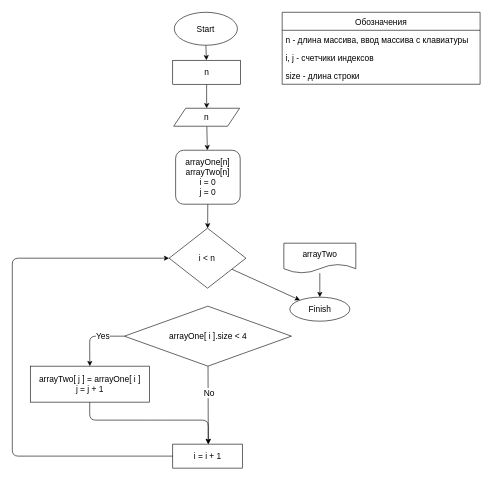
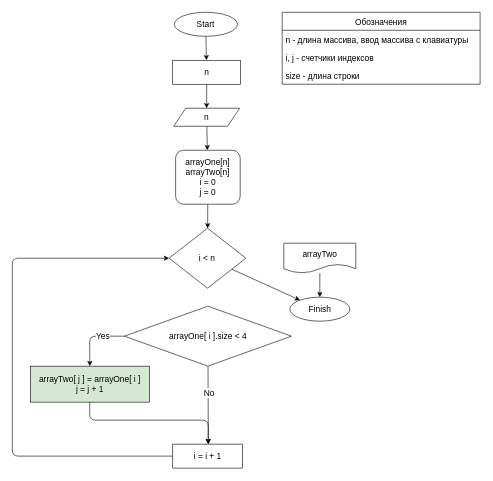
  <mxCell id="0" />
  <mxCell id="1" parent="0" />
  <mxCell id="2" value="" style="edgeStyle=none;html=1;fontSize=14;" edge="1" parent="1" source="3" target="27"><mxGeometry relative="1" as="geometry" /></mxCell>
- <mxCell id="3" value="Start" style="ellipse;whiteSpace=wrap;html=1;fontSize=14;" vertex="1" parent="1"><mxGeometry x="290.13" y="20" width="105.25" height="55" as="geometry" /></mxCell>
+ <mxCell id="3" value="Start" style="ellipse;whiteSpace=wrap;html=1;fontSize=14;" vertex="1" parent="1"><mxGeometry x="290.13" y="20" width="105.25" height="40" as="geometry" /></mxCell>
  <mxCell id="4" value="" style="edgeStyle=none;html=1;fontSize=14;" edge="1" parent="1" source="5" target="11"><mxGeometry relative="1" as="geometry" /></mxCell>
  <mxCell id="5" value="n" style="shape=parallelogram;perimeter=parallelogramPerimeter;whiteSpace=wrap;html=1;fixedSize=1;fontSize=14;" vertex="1" parent="1"><mxGeometry x="289.12" y="180" width="109.88" height="30" as="geometry" /></mxCell>
  <mxCell id="6" value="Обозначения" style="swimlane;fontStyle=0;childLayout=stackLayout;horizontal=1;startSize=30;horizontalStack=0;resizeParent=1;resizeParentMax=0;resizeLast=0;collapsible=1;marginBottom=0;fontSize=14;" vertex="1" parent="1"><mxGeometry x="470" y="20" width="330" height="120" as="geometry"><mxRectangle x="600" y="20" width="110" height="30" as="alternateBounds" /></mxGeometry></mxCell>
  <mxCell id="7" value="n - длина массива, ввод массива с клавиатуры" style="text;strokeColor=none;fillColor=none;align=left;verticalAlign=middle;spacingLeft=4;spacingRight=4;overflow=hidden;points=[[0,0.5],[1,0.5]];portConstraint=eastwest;rotatable=0;fontSize=14;" vertex="1" parent="6"><mxGeometry y="30" width="330" height="30" as="geometry" /></mxCell>
  <mxCell id="8" value="i, j - счетчики индексов" style="text;strokeColor=none;fillColor=none;align=left;verticalAlign=middle;spacingLeft=4;spacingRight=4;overflow=hidden;points=[[0,0.5],[1,0.5]];portConstraint=eastwest;rotatable=0;fontSize=14;" vertex="1" parent="6"><mxGeometry y="60" width="330" height="30" as="geometry" /></mxCell>
  <mxCell id="9" value="size - длина строки" style="text;strokeColor=none;fillColor=none;align=left;verticalAlign=middle;spacingLeft=4;spacingRight=4;overflow=hidden;points=[[0,0.5],[1,0.5]];portConstraint=eastwest;rotatable=0;fontSize=14;" vertex="1" parent="6"><mxGeometry y="90" width="330" height="30" as="geometry" /></mxCell>
  <mxCell id="10" value="" style="edgeStyle=none;html=1;fontSize=14;" edge="1" parent="1" source="11" target="13"><mxGeometry relative="1" as="geometry" /></mxCell>
  <mxCell id="11" value="arrayOne[n]&lt;br style=&quot;font-size: 14px;&quot;&gt;arrayTwo[n]&lt;br style=&quot;font-size: 14px;&quot;&gt;i = 0&lt;br style=&quot;font-size: 14px;&quot;&gt;j = 0" style="whiteSpace=wrap;html=1;fontSize=14;rounded=1;" vertex="1" parent="1"><mxGeometry x="292.31" y="250" width="107.69" height="90" as="geometry" /></mxCell>
  <mxCell id="12" value="" style="edgeStyle=none;html=1;fontSize=14;" edge="1" parent="1" source="13" target="25"><mxGeometry relative="1" as="geometry" /></mxCell>
  <mxCell id="13" value="i &amp;lt; n" style="rhombus;whiteSpace=wrap;html=1;fontSize=14;" vertex="1" parent="1"><mxGeometry x="281.45" y="380" width="128.12" height="100" as="geometry" /></mxCell>
  <mxCell id="14" style="edgeStyle=none;html=1;entryX=0.5;entryY=0;entryDx=0;entryDy=0;fontSize=14;" edge="1" parent="1" source="18" target="20"><mxGeometry relative="1" as="geometry"><Array as="points"><mxPoint x="149" y="560" /></Array></mxGeometry></mxCell>
  <mxCell id="15" value="Yes" style="edgeLabel;html=1;align=center;verticalAlign=middle;resizable=0;points=[];fontSize=14;" vertex="1" connectable="0" parent="14"><mxGeometry x="-0.007" y="3" relative="1" as="geometry"><mxPoint x="18" y="-3" as="offset" /></mxGeometry></mxCell>
  <mxCell id="16" style="edgeStyle=none;html=1;entryX=0.5;entryY=0;entryDx=0;entryDy=0;fontSize=14;" edge="1" parent="1" source="18"><mxGeometry relative="1" as="geometry"><mxPoint x="346.825" y="740" as="targetPoint" /></mxGeometry></mxCell>
  <mxCell id="17" value="No" style="edgeLabel;html=1;align=center;verticalAlign=middle;resizable=0;points=[];fontSize=14;" vertex="1" connectable="0" parent="16"><mxGeometry x="-0.313" y="1" relative="1" as="geometry"><mxPoint as="offset" /></mxGeometry></mxCell>
  <mxCell id="18" value="arrayOne[ i ].size &amp;lt; 4" style="rhombus;whiteSpace=wrap;html=1;fontSize=14;" vertex="1" parent="1"><mxGeometry x="206.88" y="510" width="278.55" height="100" as="geometry" /></mxCell>
  <mxCell id="19" style="edgeStyle=none;html=1;fontSize=14;" edge="1" parent="1" source="20"><mxGeometry relative="1" as="geometry"><mxPoint x="346.76" y="740" as="targetPoint" /><Array as="points"><mxPoint x="149" y="700" /><mxPoint x="262.76" y="700" /><mxPoint x="346.76" y="700" /></Array></mxGeometry></mxCell>
- <mxCell id="20" value="arrayTwo[ j ] = arrayOne[ i ]&lt;br style=&quot;font-size: 14px;&quot;&gt;j = j + 1" style="rounded=0;whiteSpace=wrap;html=1;fontSize=14;" vertex="1" parent="1"><mxGeometry x="50" y="610" width="198.55" height="60" as="geometry" /></mxCell>
+ <mxCell id="20" value="arrayTwo[ j ] = arrayOne[ i ]&lt;br style=&quot;font-size: 14px;&quot;&gt;j = j + 1" style="rounded=0;whiteSpace=wrap;html=1;fontSize=14;fillColor=#d5e8d4;" vertex="1" parent="1"><mxGeometry x="50" y="610" width="198.55" height="60" as="geometry" /></mxCell>
  <mxCell id="21" style="edgeStyle=none;html=1;entryX=0;entryY=0.5;entryDx=0;entryDy=0;fontSize=14;" edge="1" parent="1" target="13"><mxGeometry relative="1" as="geometry"><mxPoint x="288.86" y="760" as="sourcePoint" /><Array as="points"><mxPoint x="20" y="760" /><mxPoint x="20" y="680" /><mxPoint x="20" y="570" /><mxPoint x="20" y="530" /><mxPoint x="20" y="430" /></Array></mxGeometry></mxCell>
  <mxCell id="22" value="i = i + 1" style="rounded=0;whiteSpace=wrap;html=1;fontSize=14;" vertex="1" parent="1"><mxGeometry x="287.54" y="740" width="115.93" height="40" as="geometry" /></mxCell>
  <mxCell id="23" value="" style="edgeStyle=none;html=1;fontSize=14;" edge="1" parent="1" source="24" target="25"><mxGeometry relative="1" as="geometry" /></mxCell>
  <mxCell id="24" value="arrayTwo" style="shape=document;whiteSpace=wrap;html=1;boundedLbl=1;fontSize=14;" vertex="1" parent="1"><mxGeometry x="472.76" y="405" width="120" height="50" as="geometry" /></mxCell>
  <mxCell id="25" value="Finish" style="ellipse;whiteSpace=wrap;html=1;fontSize=14;" vertex="1" parent="1"><mxGeometry x="482.76" y="495" width="100" height="40" as="geometry" /></mxCell>
  <mxCell id="26" value="" style="edgeStyle=none;html=1;fontSize=14;" edge="1" parent="1" source="27" target="5"><mxGeometry relative="1" as="geometry" /></mxCell>
  <mxCell id="27" value="n" style="rounded=0;whiteSpace=wrap;html=1;fontSize=14;" vertex="1" parent="1"><mxGeometry x="287.5" y="100" width="113.12" height="40" as="geometry" /></mxCell>
